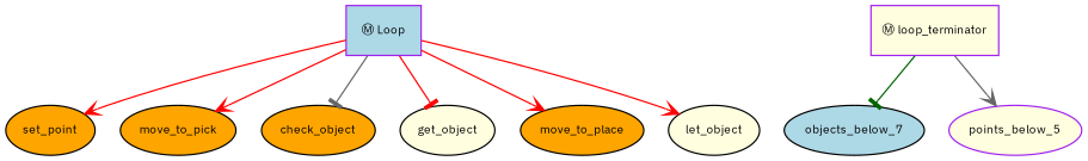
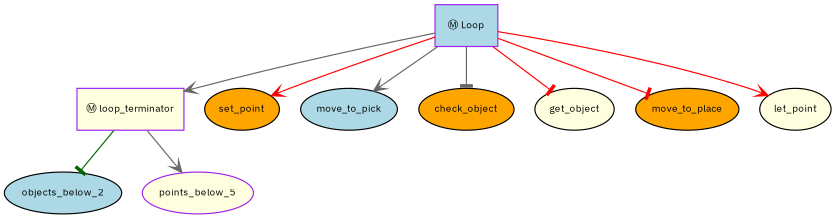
  digraph {
    fontname="IBM Plex Sans"
    ordering=out
    node [color=black fillcolor=lightyellow fontcolor=black fontname="IBM Plex Sans" fontsize=9 shape=ellipse style=filled]
    edge [arrowhead=vee color=gray40 fontname="IBM Plex Sans"]
    n1 [color=purple fillcolor=lightblue label="Ⓜ Loop" shape=box]
    n2 [color=purple label="Ⓜ loop_terminator" shape=box]
    n3 [fillcolor=orange label=set_point]
-   n4 [fillcolor=orange label=move_to_pick]
+   n4 [fillcolor=lightblue label=move_to_pick]
    n5 [fillcolor=orange label=check_object]
    n6 [label=get_object]
    n7 [fillcolor=orange label=move_to_place]
-   n8 [label=let_object]
-   n9 [fillcolor=lightblue label=objects_below_7]
+   n8 [label=let_point]
+   n9 [fillcolor=lightblue label=objects_below_2]
    n10 [color=purple label=points_below_5]
+   n1 -> n2
    n1 -> n3 [color=red]
-   n1 -> n4 [color=red]
+   n1 -> n4
    n1 -> n5 [arrowhead=tee]
    n1 -> n6 [arrowhead=tee color=red]
-   n1 -> n7 [color=red]
+   n1 -> n7 [arrowhead=tee color=red]
    n1 -> n8 [color=red]
    n2 -> n9 [arrowhead=tee color=darkgreen]
    n2 -> n10
  }
